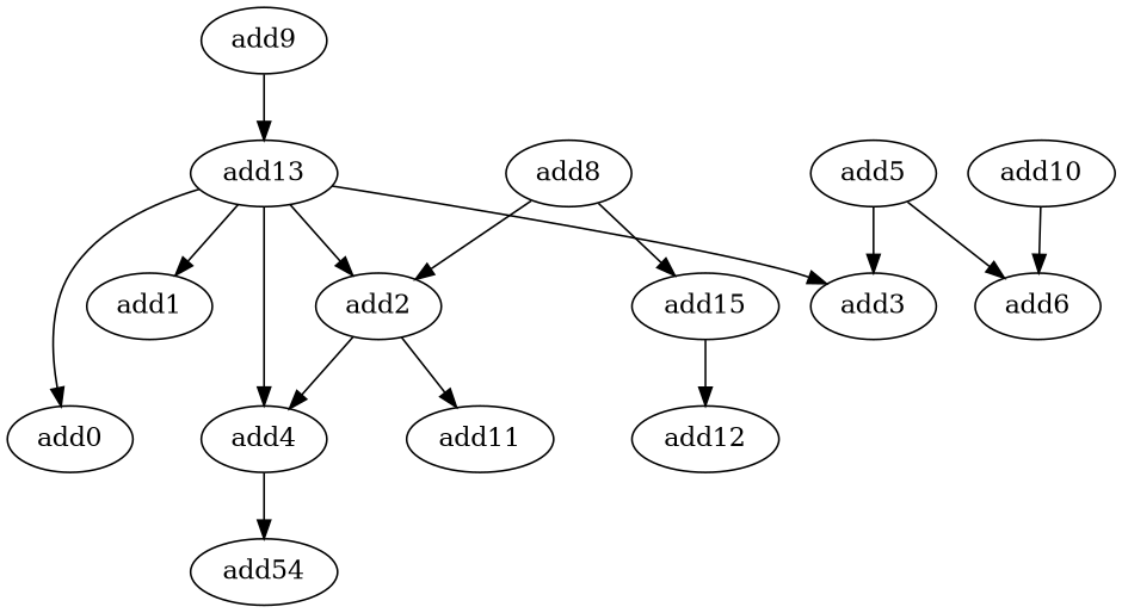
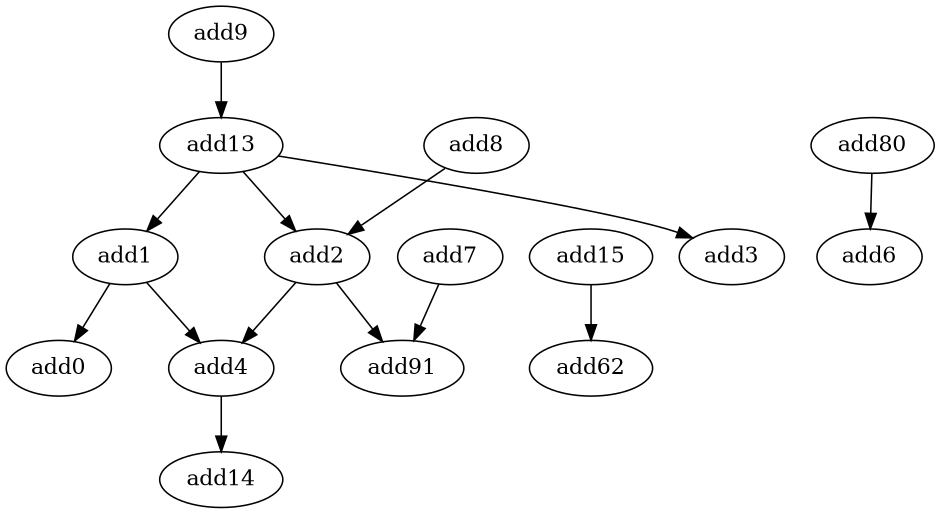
  strict digraph {
    node [opcode=add]
    add9
    add13
    add2
    add3
    add1
-   add10
+   add10 [label=add80]
    add6
    add15
-   add12
+   add12 [label=add62]
    add4
-   add14 [label=add54]
-   add11
-   add5
+   add14
+   add11 [label=add91]
    add0
+   add7
    add8
    add9 -> add13
    add13 -> add2
    add13 -> add3
    add13 -> add1
    add2 -> add4
    add2 -> add11
-   add13 -> add4
-   add13 -> add0
+   add1 -> add4
+   add1 -> add0
    add10 -> add6
    add15 -> add12
    add4 -> add14
-   add5 -> add3
-   add5 -> add6
+   add7 -> add11
    add8 -> add2
-   add8 -> add15
  }
